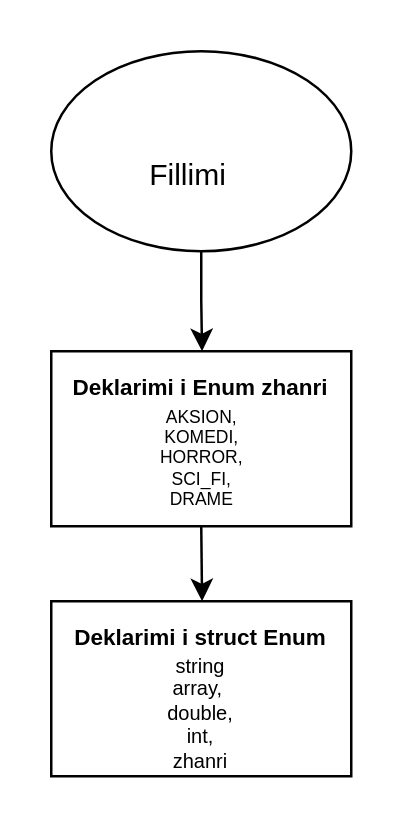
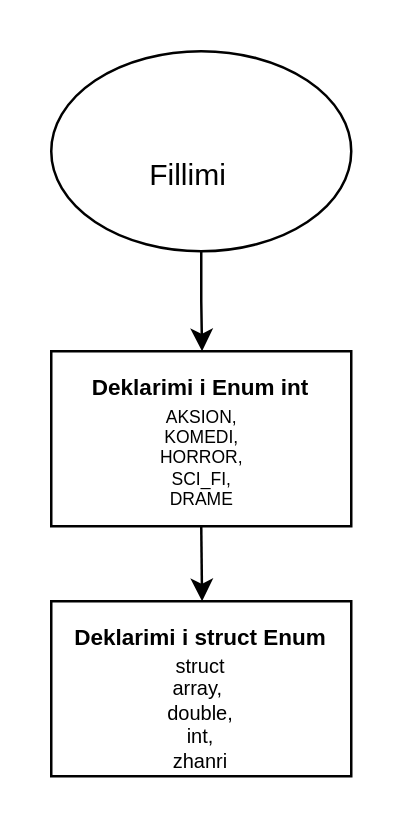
  <mxCell id="0" />
  <mxCell id="1" parent="0" />
  <mxCell id="2" style="edgeStyle=orthogonalEdgeStyle;rounded=0;orthogonalLoop=1;jettySize=auto;html=1;exitX=0.5;exitY=1;exitDx=0;exitDy=0;" edge="1" parent="1" source="3"><mxGeometry relative="1" as="geometry"><mxPoint x="80.316" y="140" as="targetPoint" /></mxGeometry></mxCell>
  <mxCell id="3" value="" style="ellipse;whiteSpace=wrap;html=1;" vertex="1" parent="1"><mxGeometry x="20" y="20" width="120" height="80" as="geometry" /></mxCell>
  <mxCell id="4" value="Fillimi" style="text;strokeColor=none;align=center;fillColor=none;html=1;verticalAlign=middle;whiteSpace=wrap;rounded=0;" vertex="1" parent="1"><mxGeometry x="45" y="55" width="60" height="30" as="geometry" /></mxCell>
  <mxCell id="5" style="edgeStyle=orthogonalEdgeStyle;rounded=0;orthogonalLoop=1;jettySize=auto;html=1;exitX=0.5;exitY=1;exitDx=0;exitDy=0;" edge="1" parent="1" source="6"><mxGeometry relative="1" as="geometry"><mxPoint x="80.333" y="240" as="targetPoint" /></mxGeometry></mxCell>
  <mxCell id="6" value="" style="rounded=0;whiteSpace=wrap;html=1;" vertex="1" parent="1"><mxGeometry x="20" y="140" width="120" height="70" as="geometry" /></mxCell>
  <mxCell id="7" value="AKSION, KOMEDI, HORROR,&lt;div&gt;SCI_FI, DRAME&lt;/div&gt;" style="text;strokeColor=none;align=center;fillColor=none;html=1;verticalAlign=middle;whiteSpace=wrap;rounded=0;fontSize=7;" vertex="1" parent="1"><mxGeometry x="57.5" y="160" width="45" height="45" as="geometry" /></mxCell>
  <mxCell id="8" value="" style="rounded=0;whiteSpace=wrap;html=1;" vertex="1" parent="1"><mxGeometry x="20" y="240" width="120" height="70" as="geometry" /></mxCell>
- <mxCell id="9" value="Deklarimi i Enum zhanri" style="text;strokeColor=none;align=center;fillColor=none;html=1;verticalAlign=middle;whiteSpace=wrap;rounded=0;fontSize=9;fontStyle=1" vertex="1" parent="1"><mxGeometry x="20" y="140" width="120" height="30" as="geometry" /></mxCell>
+ <mxCell id="9" value="Deklarimi i Enum int" style="text;strokeColor=none;align=center;fillColor=none;html=1;verticalAlign=middle;whiteSpace=wrap;rounded=0;fontSize=9;fontStyle=1" vertex="1" parent="1"><mxGeometry x="20" y="140" width="120" height="30" as="geometry" /></mxCell>
  <mxCell id="10" value="Deklarimi &lt;span class=&quot;hljs-selector-tag&quot;&gt;i&lt;/span&gt; struct Enum" style="text;strokeColor=none;align=center;fillColor=none;html=1;verticalAlign=middle;whiteSpace=wrap;rounded=0;fontSize=9;fontStyle=1" vertex="1" parent="1"><mxGeometry x="20" y="240" width="120" height="30" as="geometry" /></mxCell>
- <mxCell id="11" value="string&lt;div&gt;array,&amp;nbsp;&lt;/div&gt;&lt;div&gt;double,&lt;/div&gt;&lt;div&gt;int,&lt;/div&gt;&lt;div&gt;zhanri&lt;/div&gt;" style="text;strokeColor=none;align=center;fillColor=none;html=1;verticalAlign=middle;whiteSpace=wrap;rounded=0;fontSize=8;" vertex="1" parent="1"><mxGeometry x="50" y="270" width="60" height="30" as="geometry" /></mxCell>
+ <mxCell id="11" value="struct&lt;div&gt;array,&amp;nbsp;&lt;/div&gt;&lt;div&gt;double,&lt;/div&gt;&lt;div&gt;int,&lt;/div&gt;&lt;div&gt;zhanri&lt;/div&gt;" style="text;strokeColor=none;align=center;fillColor=none;html=1;verticalAlign=middle;whiteSpace=wrap;rounded=0;fontSize=8;" vertex="1" parent="1"><mxGeometry x="50" y="270" width="60" height="30" as="geometry" /></mxCell>
